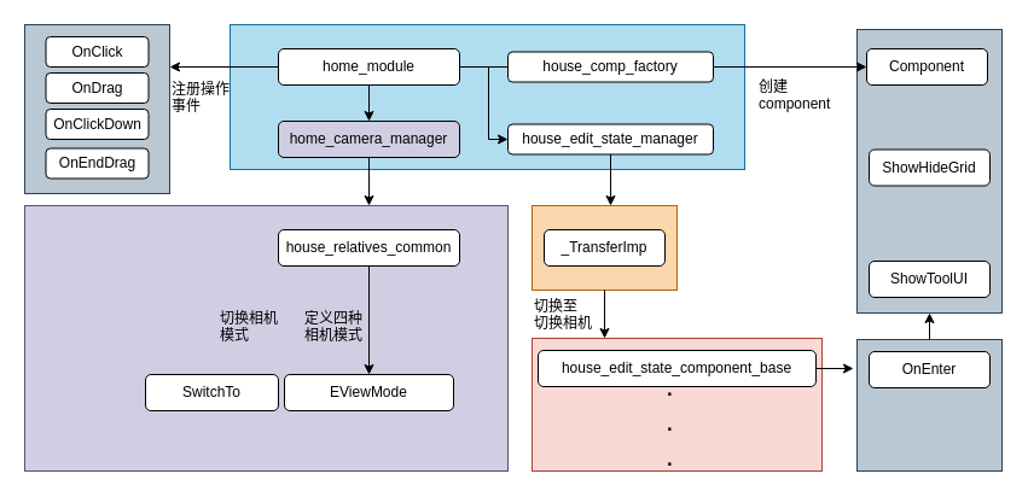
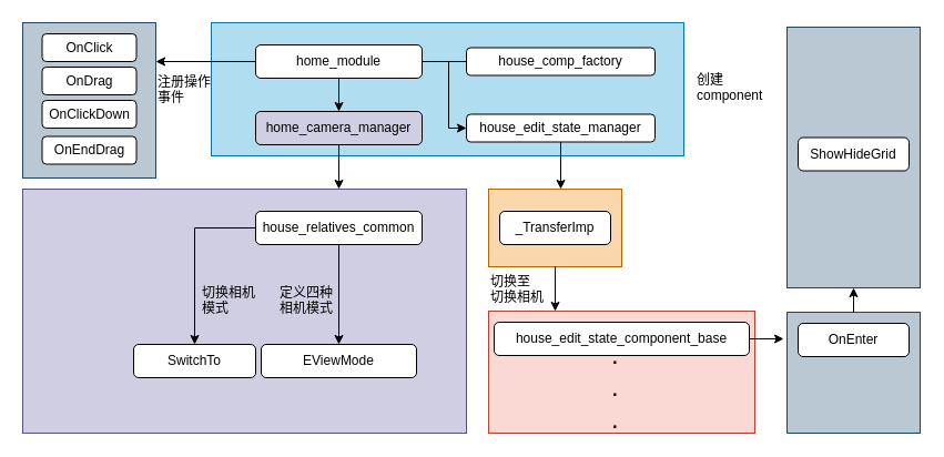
  <mxCell id="0" />
  <mxCell id="1" parent="0" />
  <mxCell id="2" value="" style="rounded=0;whiteSpace=wrap;html=1;fillColor=#b1ddf0;strokeColor=#10739e;" vertex="1" parent="1"><mxGeometry x="190" y="20" width="426" height="120" as="geometry" /></mxCell>
  <mxCell id="3" value="&lt;div class=&quot;okr-block-clipboard&quot;&gt;&lt;/div&gt;&lt;div&gt;home_module&lt;/div&gt;" style="rounded=1;whiteSpace=wrap;html=1;" vertex="1" parent="1"><mxGeometry x="230" y="40" width="150" height="30" as="geometry" /></mxCell>
  <mxCell id="4" value="" style="endArrow=classic;html=1;rounded=0;exitX=0.5;exitY=1;exitDx=0;exitDy=0;" edge="1" parent="1" source="3" target="5"><mxGeometry width="50" height="50" relative="1" as="geometry"><mxPoint x="340" y="250" as="sourcePoint" /><mxPoint x="305" y="180" as="targetPoint" /></mxGeometry></mxCell>
  <mxCell id="5" value="&lt;div class=&quot;okr-block-clipboard&quot;&gt;&lt;/div&gt;&lt;div&gt;&lt;div class=&quot;okr-block-clipboard&quot;&gt;&lt;/div&gt;&lt;div&gt;home_camera_manager&lt;/div&gt;&lt;/div&gt;" style="rounded=1;whiteSpace=wrap;html=1;fillColor=#d0cee2;" vertex="1" parent="1"><mxGeometry x="230" y="100" width="150" height="30" as="geometry" /></mxCell>
  <mxCell id="6" value="" style="endArrow=classic;html=1;rounded=0;exitX=0.5;exitY=1;exitDx=0;exitDy=0;" edge="1" parent="1" source="5"><mxGeometry width="50" height="50" relative="1" as="geometry"><mxPoint x="304.58" y="240" as="sourcePoint" /><mxPoint x="305" y="170" as="targetPoint" /></mxGeometry></mxCell>
  <mxCell id="7" value="" style="rounded=0;whiteSpace=wrap;html=1;fillColor=#d0cee2;strokeColor=#56517e;" vertex="1" parent="1"><mxGeometry x="20" y="170" width="400" height="220" as="geometry" /></mxCell>
  <mxCell id="8" value="&lt;div class=&quot;okr-block-clipboard&quot;&gt;&lt;/div&gt;&lt;div&gt;&lt;span style=&quot;text-align: left&quot;&gt;house_relatives_common&lt;/span&gt;&lt;br&gt;&lt;/div&gt;" style="rounded=1;whiteSpace=wrap;html=1;" vertex="1" parent="1"><mxGeometry x="230" y="190" width="150" height="30" as="geometry" /></mxCell>
  <mxCell id="9" value="&lt;div class=&quot;okr-block-clipboard&quot;&gt;&lt;/div&gt;&lt;div style=&quot;text-align: left&quot;&gt;EViewMode&lt;br&gt;&lt;/div&gt;" style="rounded=1;whiteSpace=wrap;html=1;" vertex="1" parent="1"><mxGeometry x="235" y="310" width="140" height="30" as="geometry" /></mxCell>
  <mxCell id="10" value="" style="endArrow=classic;html=1;rounded=0;exitX=0.5;exitY=1;exitDx=0;exitDy=0;" edge="1" parent="1" source="8" target="9"><mxGeometry width="50" height="50" relative="1" as="geometry"><mxPoint x="340" y="240" as="sourcePoint" /><mxPoint x="390" y="190" as="targetPoint" /></mxGeometry></mxCell>
  <mxCell id="11" value="&lt;font face=&quot;helvetica&quot;&gt;定义四种&lt;br&gt;相机模式&lt;/font&gt;" style="text;whiteSpace=wrap;html=1;" vertex="1" parent="1"><mxGeometry x="250" y="250" width="100" height="30" as="geometry" /></mxCell>
  <mxCell id="12" value="&lt;div class=&quot;okr-block-clipboard&quot;&gt;&lt;/div&gt;&lt;div style=&quot;text-align: left&quot;&gt;SwitchTo&lt;br&gt;&lt;/div&gt;" style="rounded=1;whiteSpace=wrap;html=1;" vertex="1" parent="1"><mxGeometry x="120" y="310" width="110" height="30" as="geometry" /></mxCell>
+ <mxCell id="13" value="" style="endArrow=classic;html=1;rounded=0;exitX=0;exitY=0.5;exitDx=0;exitDy=0;entryX=0.5;entryY=0;entryDx=0;entryDy=0;" edge="1" parent="1" source="8" target="12"><mxGeometry width="50" height="50" relative="1" as="geometry"><mxPoint x="440" y="250" as="sourcePoint" /><mxPoint x="490" y="200" as="targetPoint" /><Array as="points"><mxPoint x="175" y="205" /></Array></mxGeometry></mxCell>
  <mxCell id="14" value="&lt;font face=&quot;helvetica&quot;&gt;切换相机&lt;br&gt;模式&lt;/font&gt;" style="text;whiteSpace=wrap;html=1;" vertex="1" parent="1"><mxGeometry x="180" y="250" width="100" height="30" as="geometry" /></mxCell>
  <mxCell id="15" value="" style="endArrow=classic;html=1;rounded=0;exitX=0;exitY=0.5;exitDx=0;exitDy=0;entryX=1;entryY=0.25;entryDx=0;entryDy=0;" edge="1" parent="1" source="3" target="17"><mxGeometry width="50" height="50" relative="1" as="geometry"><mxPoint x="440" y="250" as="sourcePoint" /><mxPoint x="150" y="55" as="targetPoint" /></mxGeometry></mxCell>
  <mxCell id="16" value="&lt;font face=&quot;helvetica&quot;&gt;注册操作&lt;br&gt;事件&lt;/font&gt;" style="text;whiteSpace=wrap;html=1;" vertex="1" parent="1"><mxGeometry x="140" y="60" width="80" height="30" as="geometry" /></mxCell>
  <mxCell id="17" value="" style="rounded=0;whiteSpace=wrap;html=1;fillColor=#bac8d3;strokeColor=#23445d;" vertex="1" parent="1"><mxGeometry x="20" y="20" width="120" height="140" as="geometry" /></mxCell>
  <mxCell id="18" value="&lt;div class=&quot;okr-block-clipboard&quot;&gt;&lt;/div&gt;&lt;div&gt;OnDrag&lt;/div&gt;" style="rounded=1;whiteSpace=wrap;html=1;" vertex="1" parent="1"><mxGeometry x="37.5" y="60" width="85" height="25" as="geometry" /></mxCell>
  <mxCell id="19" value="&lt;div class=&quot;okr-block-clipboard&quot;&gt;&lt;/div&gt;&lt;div&gt;OnClickDown&lt;/div&gt;" style="rounded=1;whiteSpace=wrap;html=1;" vertex="1" parent="1"><mxGeometry x="37.5" y="90" width="85" height="25" as="geometry" /></mxCell>
  <mxCell id="20" value="&lt;div class=&quot;okr-block-clipboard&quot;&gt;&lt;/div&gt;&lt;div&gt;OnEndDrag&lt;/div&gt;" style="rounded=1;whiteSpace=wrap;html=1;" vertex="1" parent="1"><mxGeometry x="37.5" y="122.5" width="85" height="25" as="geometry" /></mxCell>
  <mxCell id="21" value="&lt;div class=&quot;okr-block-clipboard&quot;&gt;&lt;/div&gt;&lt;div&gt;OnClick&lt;/div&gt;" style="rounded=1;whiteSpace=wrap;html=1;" vertex="1" parent="1"><mxGeometry x="37.5" y="30" width="85" height="25" as="geometry" /></mxCell>
  <mxCell id="22" value="house_edit_state_manager" style="rounded=1;whiteSpace=wrap;html=1;" vertex="1" parent="1"><mxGeometry x="420" y="102.5" width="170" height="25" as="geometry" /></mxCell>
  <mxCell id="23" value="" style="endArrow=classic;html=1;rounded=0;exitX=0.5;exitY=1;exitDx=0;exitDy=0;" edge="1" parent="1" source="22"><mxGeometry width="50" height="50" relative="1" as="geometry"><mxPoint x="290" y="190" as="sourcePoint" /><mxPoint x="505" y="170" as="targetPoint" /></mxGeometry></mxCell>
  <mxCell id="24" value="" style="rounded=0;whiteSpace=wrap;html=1;fillColor=#fad7ac;strokeColor=#b46504;" vertex="1" parent="1"><mxGeometry x="440" y="170" width="120" height="70" as="geometry" /></mxCell>
  <mxCell id="25" value="&lt;div class=&quot;okr-block-clipboard&quot;&gt;&lt;/div&gt;&lt;div&gt;&lt;span lang=&quot;EN-US&quot;&gt;&lt;font style=&quot;font-size: 12px&quot;&gt;_TransferImp&lt;/font&gt;&lt;/span&gt;&lt;br&gt;&lt;/div&gt;" style="rounded=1;whiteSpace=wrap;html=1;" vertex="1" parent="1"><mxGeometry x="450" y="190" width="100" height="30" as="geometry" /></mxCell>
  <mxCell id="26" value="" style="endArrow=classic;html=1;rounded=0;exitX=1;exitY=0.5;exitDx=0;exitDy=0;entryX=0;entryY=0.5;entryDx=0;entryDy=0;" edge="1" parent="1" source="3" target="22"><mxGeometry width="50" height="50" relative="1" as="geometry"><mxPoint x="380" y="240" as="sourcePoint" /><mxPoint x="430" y="190" as="targetPoint" /><Array as="points"><mxPoint x="404" y="55" /><mxPoint x="404" y="115" /></Array></mxGeometry></mxCell>
  <mxCell id="27" value="" style="rounded=0;whiteSpace=wrap;html=1;fillColor=#fad9d5;strokeColor=#ae4132;" vertex="1" parent="1"><mxGeometry x="440" y="280" width="240" height="110" as="geometry" /></mxCell>
  <mxCell id="28" value="" style="endArrow=classic;html=1;rounded=0;exitX=0.75;exitY=0;exitDx=0;exitDy=0;entryX=0.25;entryY=0;entryDx=0;entryDy=0;" edge="1" parent="1" source="29" target="27"><mxGeometry width="50" height="50" relative="1" as="geometry"><mxPoint x="420" y="320" as="sourcePoint" /><mxPoint x="470" y="270" as="targetPoint" /></mxGeometry></mxCell>
  <mxCell id="29" value="&lt;font face=&quot;helvetica&quot;&gt;切换至&lt;br&gt;切换相机&lt;/font&gt;" style="text;whiteSpace=wrap;html=1;" vertex="1" parent="1"><mxGeometry x="440" y="240" width="80" height="30" as="geometry" /></mxCell>
  <mxCell id="30" value="&lt;div class=&quot;okr-block-clipboard&quot;&gt;&lt;/div&gt;&lt;div&gt;&lt;span lang=&quot;EN-US&quot;&gt;&lt;font style=&quot;font-size: 12px&quot;&gt;house_edit_state_component_base&lt;/font&gt;&lt;/span&gt;&lt;br&gt;&lt;/div&gt;" style="rounded=1;whiteSpace=wrap;html=1;" vertex="1" parent="1"><mxGeometry x="445" y="290" width="230" height="30" as="geometry" /></mxCell>
  <mxCell id="31" value="" style="endArrow=classic;html=1;rounded=0;exitX=1;exitY=0.5;exitDx=0;exitDy=0;" edge="1" parent="1" source="30"><mxGeometry width="50" height="50" relative="1" as="geometry"><mxPoint x="390" y="240" as="sourcePoint" /><mxPoint x="706" y="305" as="targetPoint" /></mxGeometry></mxCell>
  <mxCell id="32" value="" style="rounded=0;whiteSpace=wrap;html=1;fillColor=#bac8d3;strokeColor=#23445d;" vertex="1" parent="1"><mxGeometry x="709" y="281" width="120" height="109" as="geometry" /></mxCell>
  <mxCell id="33" value="&lt;font face=&quot;helvetica&quot; style=&quot;font-size: 24px;&quot;&gt;.&lt;br style=&quot;font-size: 24px;&quot;&gt;.&lt;br style=&quot;font-size: 24px;&quot;&gt;.&lt;br style=&quot;font-size: 24px;&quot;&gt;&lt;/font&gt;" style="text;whiteSpace=wrap;html=1;fontSize=24;spacing=1;" vertex="1" parent="1"><mxGeometry x="550" y="300" width="80" height="30" as="geometry" /></mxCell>
  <mxCell id="34" value="&lt;div class=&quot;okr-block-clipboard&quot;&gt;&lt;/div&gt;&lt;div&gt;&lt;span lang=&quot;EN-US&quot;&gt;&lt;font style=&quot;font-size: 12px&quot;&gt;OnEnter&lt;/font&gt;&lt;/span&gt;&lt;br&gt;&lt;/div&gt;" style="rounded=1;whiteSpace=wrap;html=1;" vertex="1" parent="1"><mxGeometry x="719" y="291" width="100" height="30" as="geometry" /></mxCell>
  <mxCell id="35" value="" style="rounded=0;whiteSpace=wrap;html=1;fillColor=#bac8d3;strokeColor=#23445d;" vertex="1" parent="1"><mxGeometry x="709" y="24" width="120" height="235" as="geometry" /></mxCell>
- <mxCell id="36" value="&lt;div class=&quot;okr-block-clipboard&quot;&gt;&lt;/div&gt;&lt;div&gt;&lt;font style=&quot;font-size: 12px&quot;&gt;ShowToolUI&lt;/font&gt;&lt;/div&gt;" style="rounded=1;whiteSpace=wrap;html=1;" vertex="1" parent="1"><mxGeometry x="719" y="216" width="100" height="30" as="geometry" /></mxCell>
- <mxCell id="37" value="&lt;div class=&quot;okr-block-clipboard&quot;&gt;&lt;/div&gt;&lt;div&gt;&lt;span lang=&quot;EN-US&quot;&gt;&lt;font style=&quot;font-size: 12px&quot;&gt;Component&lt;/font&gt;&lt;/span&gt;&lt;br&gt;&lt;/div&gt;" style="rounded=1;whiteSpace=wrap;html=1;" vertex="1" parent="1"><mxGeometry x="717" y="40" width="100" height="30" as="geometry" /></mxCell>
  <mxCell id="38" value="&lt;div class=&quot;okr-block-clipboard&quot;&gt;&lt;/div&gt;&lt;div&gt;&lt;span lang=&quot;EN-US&quot;&gt;&lt;font style=&quot;font-size: 12px&quot;&gt;ShowHideGrid&lt;/font&gt;&lt;/span&gt;&lt;br&gt;&lt;/div&gt;" style="rounded=1;whiteSpace=wrap;html=1;" vertex="1" parent="1"><mxGeometry x="719" y="123.5" width="100" height="30" as="geometry" /></mxCell>
  <mxCell id="39" value="" style="endArrow=none;html=1;rounded=0;fontSize=24;exitX=1;exitY=0.5;exitDx=0;exitDy=0;entryX=0;entryY=0.5;entryDx=0;entryDy=0;" edge="1" parent="1" source="3" target="40"><mxGeometry width="50" height="50" relative="1" as="geometry"><mxPoint x="405" y="56" as="sourcePoint" /><mxPoint x="480" y="91" as="targetPoint" /></mxGeometry></mxCell>
  <mxCell id="40" value="house_comp_factory" style="rounded=1;whiteSpace=wrap;html=1;" vertex="1" parent="1"><mxGeometry x="420" y="42.5" width="170" height="25" as="geometry" /></mxCell>
  <mxCell id="41" value="" style="endArrow=classic;html=1;rounded=0;fontSize=24;exitX=0.5;exitY=0;exitDx=0;exitDy=0;entryX=0.5;entryY=1;entryDx=0;entryDy=0;" edge="1" parent="1" source="32" target="35"><mxGeometry width="50" height="50" relative="1" as="geometry"><mxPoint x="616" y="253" as="sourcePoint" /><mxPoint x="666" y="203" as="targetPoint" /></mxGeometry></mxCell>
- <mxCell id="42" value="" style="endArrow=classic;html=1;rounded=0;fontSize=24;exitX=1;exitY=0.5;exitDx=0;exitDy=0;" edge="1" parent="1" source="40" target="37"><mxGeometry width="50" height="50" relative="1" as="geometry"><mxPoint x="651" y="205" as="sourcePoint" /><mxPoint x="701" y="155" as="targetPoint" /></mxGeometry></mxCell>
  <mxCell id="43" value="&lt;font face=&quot;helvetica&quot;&gt;创建component&lt;/font&gt;" style="text;whiteSpace=wrap;html=1;" vertex="1" parent="1"><mxGeometry x="626" y="57.5" width="80" height="30" as="geometry" /></mxCell>
